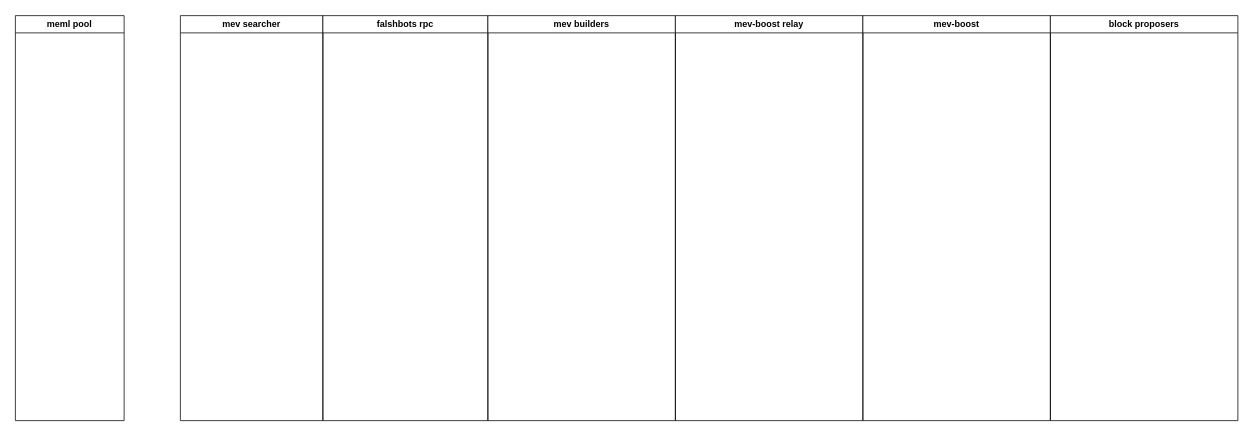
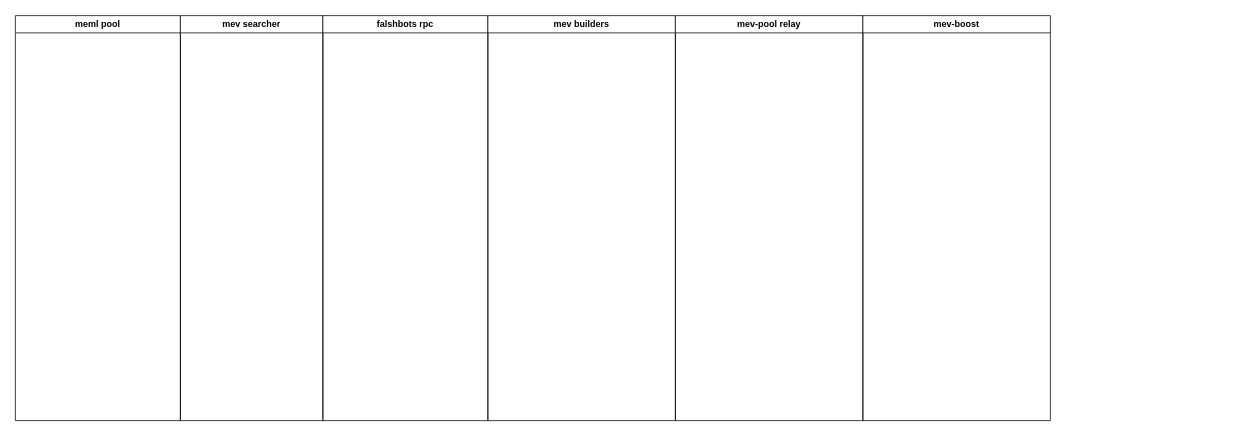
  <mxCell id="0" />
  <mxCell id="1" parent="0" />
- <mxCell id="2" value="meml pool" style="swimlane;whiteSpace=wrap;html=1;startSize=23;" vertex="1" parent="1"><mxGeometry x="20" y="20" width="145" height="540" as="geometry" /></mxCell>
+ <mxCell id="2" value="meml pool" style="swimlane;whiteSpace=wrap;html=1;startSize=23;" vertex="1" parent="1"><mxGeometry x="20" y="20" width="220" height="540" as="geometry" /></mxCell>
  <mxCell id="3" value="mev searcher" style="swimlane;whiteSpace=wrap;html=1;" vertex="1" parent="1"><mxGeometry x="240" y="20" width="190" height="540" as="geometry" /></mxCell>
  <mxCell id="4" value="falshbots rpc" style="swimlane;whiteSpace=wrap;html=1;" vertex="1" parent="1"><mxGeometry x="430" y="20" width="220" height="540" as="geometry" /></mxCell>
  <mxCell id="5" value="mev builders" style="swimlane;whiteSpace=wrap;html=1;startSize=23;" vertex="1" parent="1"><mxGeometry x="650" y="20" width="250" height="540" as="geometry" /></mxCell>
- <mxCell id="6" value="mev-boost relay" style="swimlane;whiteSpace=wrap;html=1;startSize=23;" vertex="1" parent="1"><mxGeometry x="900" y="20" width="250" height="540" as="geometry" /></mxCell>
+ <mxCell id="6" value="mev-pool relay" style="swimlane;whiteSpace=wrap;html=1;startSize=23;" vertex="1" parent="1"><mxGeometry x="900" y="20" width="250" height="540" as="geometry" /></mxCell>
  <mxCell id="7" value="mev-boost" style="swimlane;whiteSpace=wrap;html=1;startSize=23;" vertex="1" parent="1"><mxGeometry x="1150" y="20" width="250" height="540" as="geometry" /></mxCell>
- <mxCell id="8" value="block proposers" style="swimlane;whiteSpace=wrap;html=1;startSize=23;" vertex="1" parent="1"><mxGeometry x="1400" y="20" width="250" height="540" as="geometry" /></mxCell>
